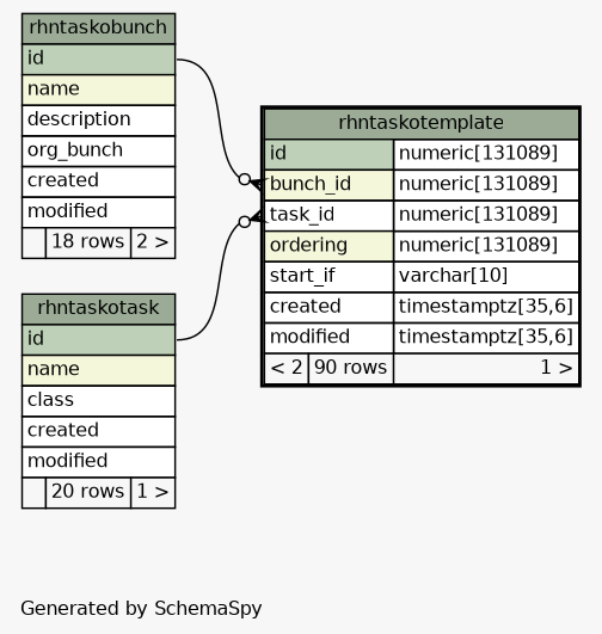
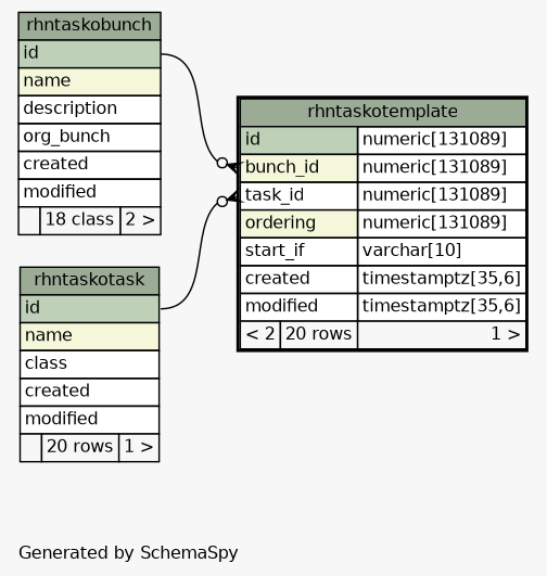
  digraph {
    bgcolor="#f7f7f7"
    fontname=Helvetica
    fontsize=11
    label="\nGenerated by SchemaSpy"
    labeljust=l
    nodesep=0.18
    rankdir=RL
    ranksep=0.46
    node [fontname=Helvetica fontsize=11 shape=plaintext]
    edge [arrowhead=none arrowsize=0.8 arrowtail=crowodot dir=back headport="id:e"]
-   n1 [label=<     <TABLE BORDER="2" CELLBORDER="1" CELLSPACING="0" BGCOLOR="#ffffff">       <TR><TD COLSPAN="3" BGCOLOR="#9bab96" ALIGN="CENTER">rhntaskotemplate</TD></TR>       <TR><TD PORT="id" COLSPAN="2" BGCOLOR="#bed1b8" ALIGN="LEFT">id</TD><TD PORT="id.type" ALIGN="LEFT">numeric[131089]</TD></TR>       <TR><TD PORT="bunch_id" COLSPAN="2" BGCOLOR="#f4f7da" ALIGN="LEFT">bunch_id</TD><TD PORT="bunch_id.type" ALIGN="LEFT">numeric[131089]</TD></TR>       <TR><TD PORT="task_id" COLSPAN="2" ALIGN="LEFT">task_id</TD><TD PORT="task_id.type" ALIGN="LEFT">numeric[131089]</TD></TR>       <TR><TD PORT="ordering" COLSPAN="2" BGCOLOR="#f4f7da" ALIGN="LEFT">ordering</TD><TD PORT="ordering.type" ALIGN="LEFT">numeric[131089]</TD></TR>       <TR><TD PORT="start_if" COLSPAN="2" ALIGN="LEFT">start_if</TD><TD PORT="start_if.type" ALIGN="LEFT">varchar[10]</TD></TR>       <TR><TD PORT="created" COLSPAN="2" ALIGN="LEFT">created</TD><TD PORT="created.type" ALIGN="LEFT">timestamptz[35,6]</TD></TR>       <TR><TD PORT="modified" COLSPAN="2" ALIGN="LEFT">modified</TD><TD PORT="modified.type" ALIGN="LEFT">timestamptz[35,6]</TD></TR>       <TR><TD ALIGN="LEFT" BGCOLOR="#f7f7f7">&lt; 2</TD><TD ALIGN="RIGHT" BGCOLOR="#f7f7f7">90 rows</TD><TD ALIGN="RIGHT" BGCOLOR="#f7f7f7">1 &gt;</TD></TR>     </TABLE>>]
-   n2 [label=<     <TABLE BORDER="0" CELLBORDER="1" CELLSPACING="0" BGCOLOR="#ffffff">       <TR><TD COLSPAN="3" BGCOLOR="#9bab96" ALIGN="CENTER">rhntaskobunch</TD></TR>       <TR><TD PORT="id" COLSPAN="3" BGCOLOR="#bed1b8" ALIGN="LEFT">id</TD></TR>       <TR><TD PORT="name" COLSPAN="3" BGCOLOR="#f4f7da" ALIGN="LEFT">name</TD></TR>       <TR><TD PORT="description" COLSPAN="3" ALIGN="LEFT">description</TD></TR>       <TR><TD PORT="org_bunch" COLSPAN="3" ALIGN="LEFT">org_bunch</TD></TR>       <TR><TD PORT="created" COLSPAN="3" ALIGN="LEFT">created</TD></TR>       <TR><TD PORT="modified" COLSPAN="3" ALIGN="LEFT">modified</TD></TR>       <TR><TD ALIGN="LEFT" BGCOLOR="#f7f7f7">  </TD><TD ALIGN="RIGHT" BGCOLOR="#f7f7f7">18 rows</TD><TD ALIGN="RIGHT" BGCOLOR="#f7f7f7">2 &gt;</TD></TR>     </TABLE>>]
+   n1 [label=<     <TABLE BORDER="2" CELLBORDER="1" CELLSPACING="0" BGCOLOR="#ffffff">       <TR><TD COLSPAN="3" BGCOLOR="#9bab96" ALIGN="CENTER">rhntaskotemplate</TD></TR>       <TR><TD PORT="id" COLSPAN="2" BGCOLOR="#bed1b8" ALIGN="LEFT">id</TD><TD PORT="id.type" ALIGN="LEFT">numeric[131089]</TD></TR>       <TR><TD PORT="bunch_id" COLSPAN="2" BGCOLOR="#f4f7da" ALIGN="LEFT">bunch_id</TD><TD PORT="bunch_id.type" ALIGN="LEFT">numeric[131089]</TD></TR>       <TR><TD PORT="task_id" COLSPAN="2" ALIGN="LEFT">task_id</TD><TD PORT="task_id.type" ALIGN="LEFT">numeric[131089]</TD></TR>       <TR><TD PORT="ordering" COLSPAN="2" BGCOLOR="#f4f7da" ALIGN="LEFT">ordering</TD><TD PORT="ordering.type" ALIGN="LEFT">numeric[131089]</TD></TR>       <TR><TD PORT="start_if" COLSPAN="2" ALIGN="LEFT">start_if</TD><TD PORT="start_if.type" ALIGN="LEFT">varchar[10]</TD></TR>       <TR><TD PORT="created" COLSPAN="2" ALIGN="LEFT">created</TD><TD PORT="created.type" ALIGN="LEFT">timestamptz[35,6]</TD></TR>       <TR><TD PORT="modified" COLSPAN="2" ALIGN="LEFT">modified</TD><TD PORT="modified.type" ALIGN="LEFT">timestamptz[35,6]</TD></TR>       <TR><TD ALIGN="LEFT" BGCOLOR="#f7f7f7">&lt; 2</TD><TD ALIGN="RIGHT" BGCOLOR="#f7f7f7">20 rows</TD><TD ALIGN="RIGHT" BGCOLOR="#f7f7f7">1 &gt;</TD></TR>     </TABLE>>]
+   n2 [label=<     <TABLE BORDER="0" CELLBORDER="1" CELLSPACING="0" BGCOLOR="#ffffff">       <TR><TD COLSPAN="3" BGCOLOR="#9bab96" ALIGN="CENTER">rhntaskobunch</TD></TR>       <TR><TD PORT="id" COLSPAN="3" BGCOLOR="#bed1b8" ALIGN="LEFT">id</TD></TR>       <TR><TD PORT="name" COLSPAN="3" BGCOLOR="#f4f7da" ALIGN="LEFT">name</TD></TR>       <TR><TD PORT="description" COLSPAN="3" ALIGN="LEFT">description</TD></TR>       <TR><TD PORT="org_bunch" COLSPAN="3" ALIGN="LEFT">org_bunch</TD></TR>       <TR><TD PORT="created" COLSPAN="3" ALIGN="LEFT">created</TD></TR>       <TR><TD PORT="modified" COLSPAN="3" ALIGN="LEFT">modified</TD></TR>       <TR><TD ALIGN="LEFT" BGCOLOR="#f7f7f7">  </TD><TD ALIGN="RIGHT" BGCOLOR="#f7f7f7">18 class</TD><TD ALIGN="RIGHT" BGCOLOR="#f7f7f7">2 &gt;</TD></TR>     </TABLE>>]
    n3 [label=<     <TABLE BORDER="0" CELLBORDER="1" CELLSPACING="0" BGCOLOR="#ffffff">       <TR><TD COLSPAN="3" BGCOLOR="#9bab96" ALIGN="CENTER">rhntaskotask</TD></TR>       <TR><TD PORT="id" COLSPAN="3" BGCOLOR="#bed1b8" ALIGN="LEFT">id</TD></TR>       <TR><TD PORT="name" COLSPAN="3" BGCOLOR="#f4f7da" ALIGN="LEFT">name</TD></TR>       <TR><TD PORT="class" COLSPAN="3" ALIGN="LEFT">class</TD></TR>       <TR><TD PORT="created" COLSPAN="3" ALIGN="LEFT">created</TD></TR>       <TR><TD PORT="modified" COLSPAN="3" ALIGN="LEFT">modified</TD></TR>       <TR><TD ALIGN="LEFT" BGCOLOR="#f7f7f7">  </TD><TD ALIGN="RIGHT" BGCOLOR="#f7f7f7">20 rows</TD><TD ALIGN="RIGHT" BGCOLOR="#f7f7f7">1 &gt;</TD></TR>     </TABLE>>]
    n1 -> n2 [tailport="bunch_id:w"]
    n1 -> n3 [tailport="task_id:w"]
  }
